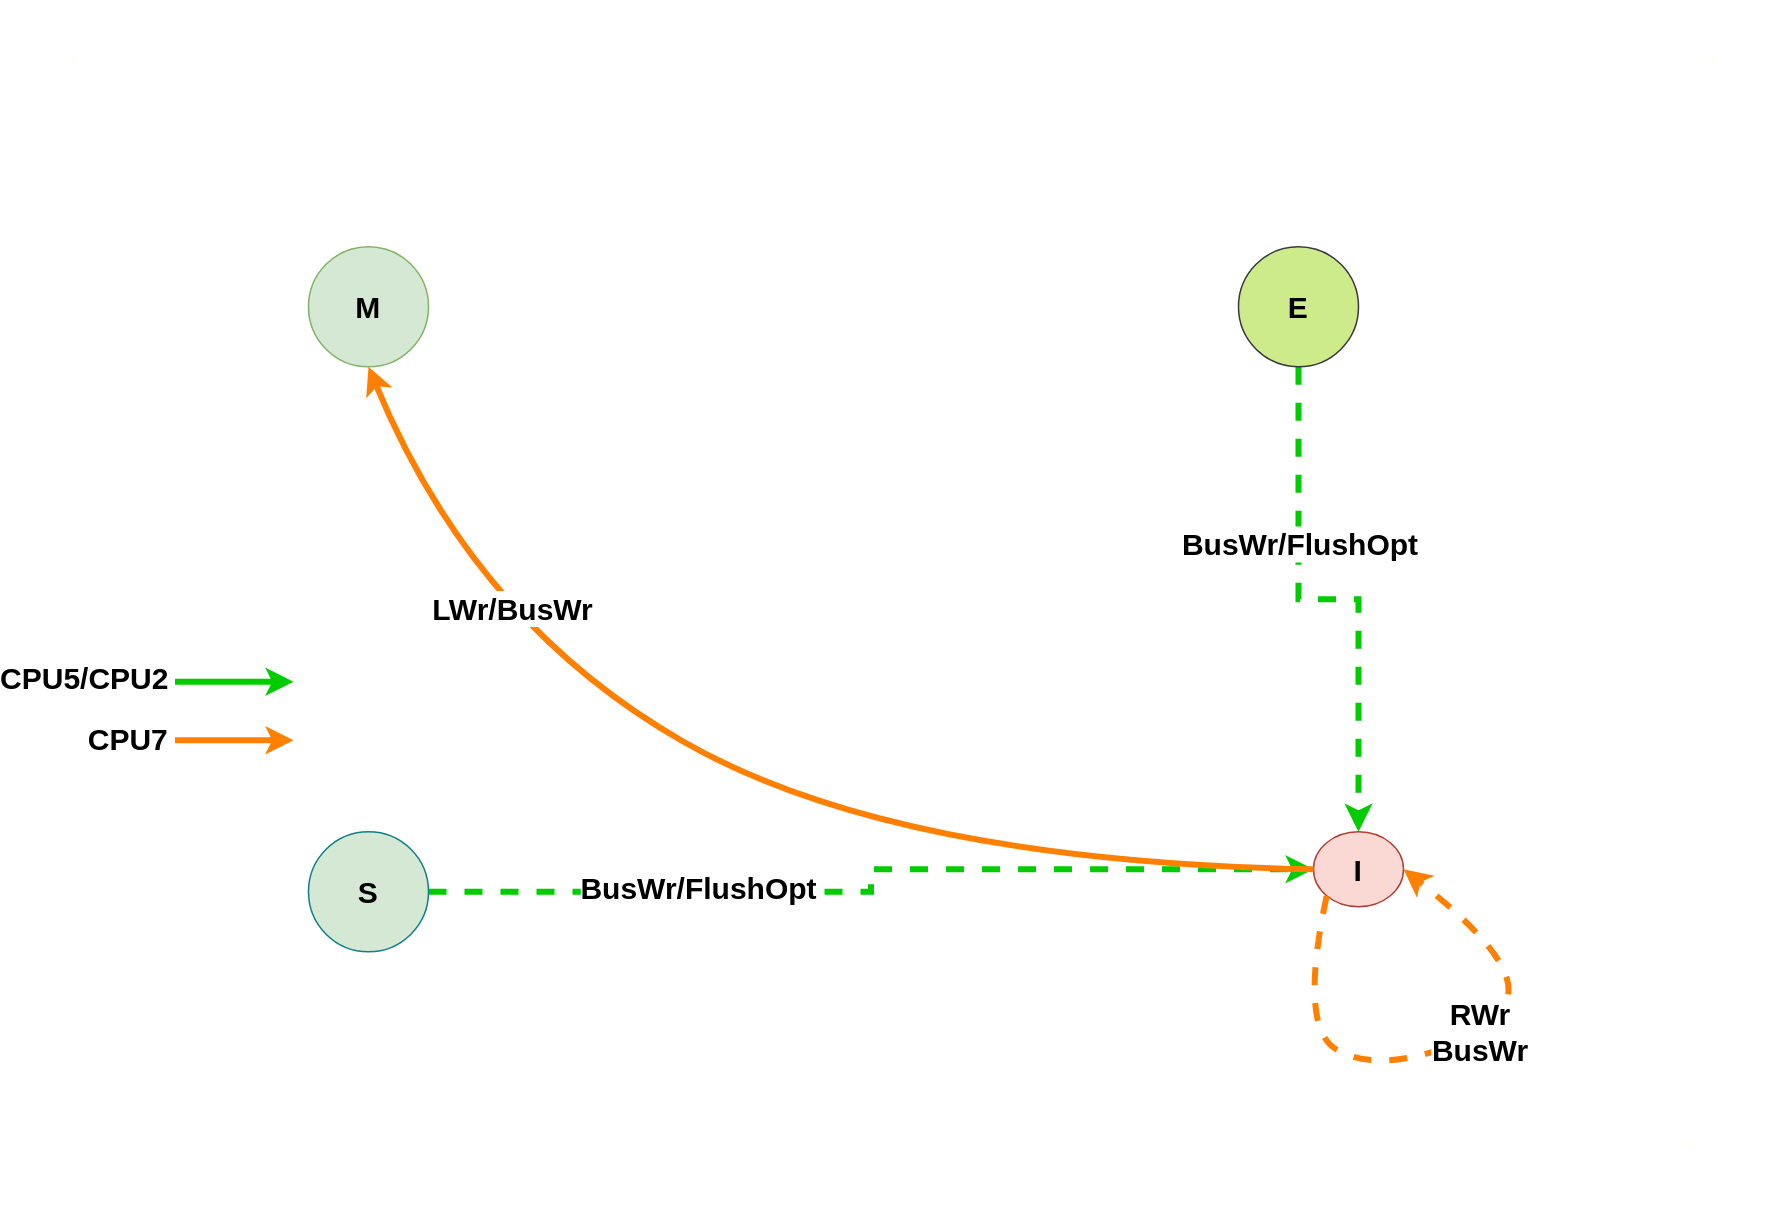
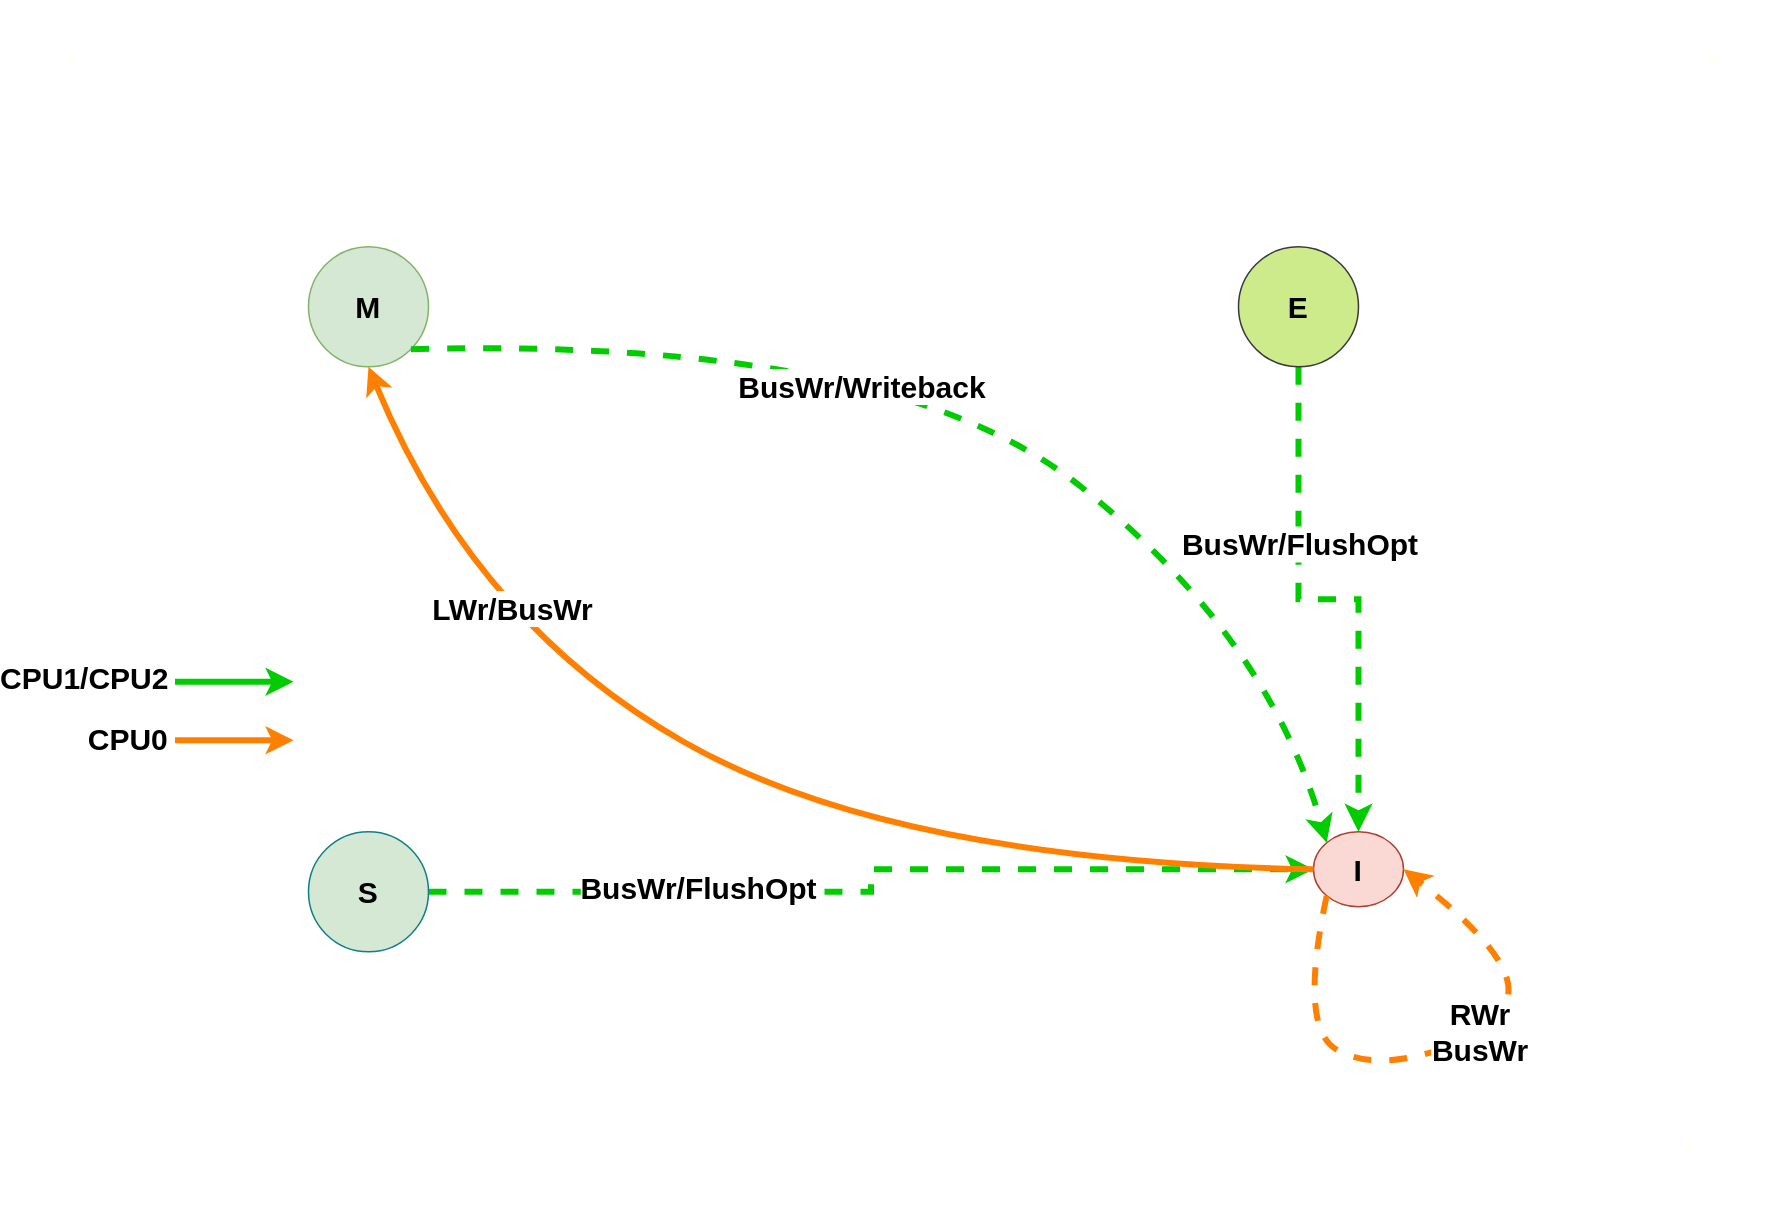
  <mxCell id="0" />
  <mxCell id="1" parent="0" />
  <mxCell id="2" value="M" style="ellipse;whiteSpace=wrap;html=1;aspect=fixed;fontSize=20;fontStyle=1;fillColor=#d5e8d4;strokeColor=#82b366;" parent="1" vertex="1"><mxGeometry x="199" y="164" width="80" height="80" as="geometry" /></mxCell>
  <mxCell id="3" style="edgeStyle=orthogonalEdgeStyle;rounded=0;orthogonalLoop=1;jettySize=auto;html=1;entryX=0.5;entryY=0;entryDx=0;entryDy=0;dashed=1;strokeWidth=4;fontSize=20;strokeColor=#00CC00;" parent="1" source="5" target="9" edge="1"><mxGeometry relative="1" as="geometry" /></mxCell>
  <mxCell id="4" value="BusWr/FlushOpt" style="edgeLabel;html=1;align=center;verticalAlign=middle;resizable=0;points=[];fontSize=20;fontStyle=1" parent="3" vertex="1" connectable="0"><mxGeometry x="-0.329" relative="1" as="geometry"><mxPoint as="offset" /></mxGeometry></mxCell>
  <mxCell id="5" value="E" style="ellipse;whiteSpace=wrap;html=1;aspect=fixed;fontStyle=1;fontSize=20;fillColor=#cdeb8b;strokeColor=#36393d;" parent="1" vertex="1"><mxGeometry x="819" y="164" width="80" height="80" as="geometry" /></mxCell>
  <mxCell id="6" style="edgeStyle=orthogonalEdgeStyle;rounded=0;orthogonalLoop=1;jettySize=auto;html=1;entryX=0;entryY=0.5;entryDx=0;entryDy=0;dashed=1;strokeWidth=4;fontSize=20;strokeColor=#00CC00;" parent="1" source="8" target="9" edge="1"><mxGeometry relative="1" as="geometry" /></mxCell>
  <mxCell id="7" value="BusWr/FlushOpt" style="edgeLabel;html=1;align=center;verticalAlign=middle;resizable=0;points=[];fontSize=20;fontStyle=1" parent="6" vertex="1" connectable="0"><mxGeometry x="-0.407" y="4" relative="1" as="geometry"><mxPoint as="offset" /></mxGeometry></mxCell>
  <mxCell id="8" value="S" style="ellipse;whiteSpace=wrap;html=1;aspect=fixed;fontStyle=1;fontSize=20;fillColor=#d5e8d4;strokeColor=#0e8088;" parent="1" vertex="1"><mxGeometry x="199" y="554" width="80" height="80" as="geometry" /></mxCell>
  <mxCell id="9" value="I" style="ellipse;whiteSpace=wrap;html=1;aspect=fixed;fontStyle=1;fontSize=20;fillColor=#fad9d5;strokeColor=#ae4132;" parent="1" vertex="1"><mxGeometry x="869" y="554" width="60" height="50" as="geometry" /></mxCell>
  <mxCell id="10" value="" style="curved=1;endArrow=classic;html=1;rounded=0;strokeWidth=4;fontSize=20;exitX=0;exitY=0.5;exitDx=0;exitDy=0;strokeColor=#FF8000;" parent="1" source="9" edge="1"><mxGeometry width="50" height="50" relative="1" as="geometry"><mxPoint x="429" y="494" as="sourcePoint" /><mxPoint x="239" y="244" as="targetPoint" /><Array as="points"><mxPoint x="589" y="574" /><mxPoint x="309" y="414" /></Array></mxGeometry></mxCell>
  <mxCell id="11" value="LWr/BusWr" style="edgeLabel;html=1;align=center;verticalAlign=middle;resizable=0;points=[];fontSize=20;fontStyle=1" parent="10" vertex="1" connectable="0"><mxGeometry x="0.487" y="-21" relative="1" as="geometry"><mxPoint as="offset" /></mxGeometry></mxCell>
+ <mxCell id="12" value="" style="curved=1;endArrow=classic;html=1;rounded=0;strokeWidth=4;fontSize=20;exitX=1;exitY=1;exitDx=0;exitDy=0;entryX=0;entryY=0;entryDx=0;entryDy=0;dashed=1;strokeColor=#00CC00;" parent="1" source="2" target="9" edge="1"><mxGeometry width="50" height="50" relative="1" as="geometry"><mxPoint x="429" y="494" as="sourcePoint" /><mxPoint x="479" y="444" as="targetPoint" /><Array as="points"><mxPoint x="589" y="224" /><mxPoint x="839" y="424" /></Array></mxGeometry></mxCell>
+ <mxCell id="13" value="BusWr/Writeback" style="edgeLabel;html=1;align=center;verticalAlign=middle;resizable=0;points=[];fontSize=20;fontStyle=1" parent="12" vertex="1" connectable="0"><mxGeometry x="-0.238" y="-32" relative="1" as="geometry"><mxPoint as="offset" /></mxGeometry></mxCell>
  <mxCell id="14" value="" style="curved=1;endArrow=classic;html=1;rounded=0;strokeWidth=4;fontSize=20;exitX=0;exitY=1;exitDx=0;exitDy=0;entryX=1;entryY=0.5;entryDx=0;entryDy=0;dashed=1;strokeColor=#FF8000;" parent="1" source="9" target="9" edge="1"><mxGeometry width="50" height="50" relative="1" as="geometry"><mxPoint x="679" y="494" as="sourcePoint" /><mxPoint x="729" y="444" as="targetPoint" /><Array as="points"><mxPoint x="859" y="684" /><mxPoint x="909" y="714" /><mxPoint x="999" y="684" /><mxPoint x="999" y="634" /></Array></mxGeometry></mxCell>
  <mxCell id="15" value="RWr&lt;br&gt;BusWr" style="edgeLabel;html=1;align=center;verticalAlign=middle;resizable=0;points=[];fontSize=20;fontStyle=1" parent="14" vertex="1" connectable="0"><mxGeometry x="0.17" y="4" relative="1" as="geometry"><mxPoint as="offset" /></mxGeometry></mxCell>
  <mxCell id="16" value="" style="shape=waypoint;sketch=0;fillStyle=solid;size=6;pointerEvents=1;points=[];fillColor=none;resizable=0;rotatable=0;perimeter=centerPerimeter;snapToPoint=1;fontSize=20;strokeColor=#FEFFF7;" parent="1" vertex="1"><mxGeometry x="22" y="20" width="40" height="40" as="geometry" /></mxCell>
  <mxCell id="17" value="" style="shape=waypoint;sketch=0;fillStyle=solid;size=6;pointerEvents=1;points=[];fillColor=none;resizable=0;rotatable=0;perimeter=centerPerimeter;snapToPoint=1;fontSize=20;strokeColor=#FEFFF7;" parent="1" vertex="1"><mxGeometry x="1115" y="20" width="40" height="40" as="geometry" /></mxCell>
  <mxCell id="18" value="" style="shape=waypoint;sketch=0;fillStyle=solid;size=6;pointerEvents=1;points=[];fillColor=none;resizable=0;rotatable=0;perimeter=centerPerimeter;snapToPoint=1;fontSize=20;strokeColor=#FEFFF7;" parent="1" vertex="1"><mxGeometry x="1100" y="744" width="40" height="40" as="geometry" /></mxCell>
  <mxCell id="19" value="" style="endArrow=classic;html=1;rounded=0;strokeColor=#00CC00;strokeWidth=4;fontSize=20;fontColor=#000000;" edge="1" parent="1"><mxGeometry width="50" height="50" relative="1" as="geometry"><mxPoint x="110" y="454" as="sourcePoint" /><mxPoint x="189" y="454" as="targetPoint" /></mxGeometry></mxCell>
  <mxCell id="20" value="" style="endArrow=classic;html=1;rounded=0;strokeColor=#FF8000;strokeWidth=4;fontSize=20;fontColor=#000000;" edge="1" parent="1"><mxGeometry width="50" height="50" relative="1" as="geometry"><mxPoint x="110" y="493" as="sourcePoint" /><mxPoint x="189" y="493" as="targetPoint" /></mxGeometry></mxCell>
- <mxCell id="21" value="CPU7" style="text;html=1;strokeColor=none;fillColor=none;align=center;verticalAlign=middle;whiteSpace=wrap;rounded=0;fontSize=20;fontColor=#000000;fontStyle=1" vertex="1" parent="1"><mxGeometry x="49" y="477" width="60" height="30" as="geometry" /></mxCell>
- <mxCell id="22" value="CPU5/CPU2" style="text;html=1;strokeColor=none;fillColor=none;align=center;verticalAlign=middle;whiteSpace=wrap;rounded=0;fontSize=20;fontColor=#000000;fontStyle=1" vertex="1" parent="1"><mxGeometry x="20" y="436" width="60" height="30" as="geometry" /></mxCell>
+ <mxCell id="21" value="CPU0" style="text;html=1;strokeColor=none;fillColor=none;align=center;verticalAlign=middle;whiteSpace=wrap;rounded=0;fontSize=20;fontColor=#000000;fontStyle=1" vertex="1" parent="1"><mxGeometry x="49" y="477" width="60" height="30" as="geometry" /></mxCell>
+ <mxCell id="22" value="CPU1/CPU2" style="text;html=1;strokeColor=none;fillColor=none;align=center;verticalAlign=middle;whiteSpace=wrap;rounded=0;fontSize=20;fontColor=#000000;fontStyle=1" vertex="1" parent="1"><mxGeometry x="20" y="436" width="60" height="30" as="geometry" /></mxCell>
